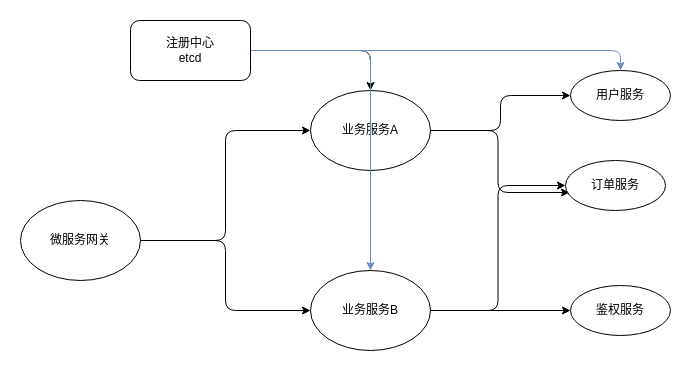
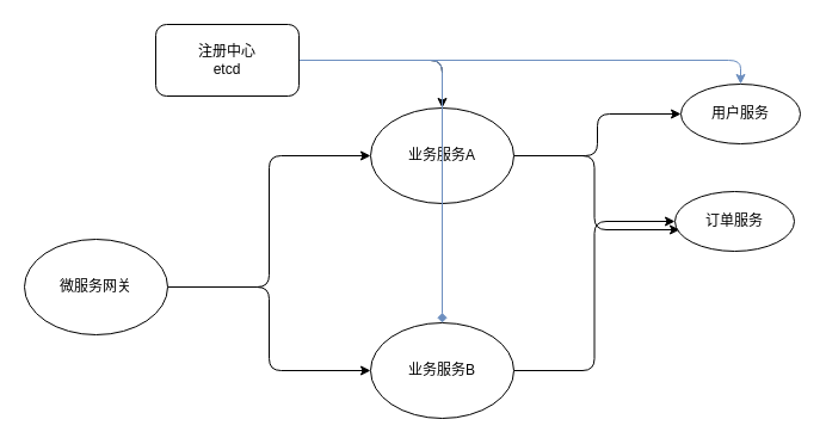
  <mxCell id="0" />
  <mxCell id="1" parent="0" />
  <mxCell id="2" style="edgeStyle=orthogonalEdgeStyle;curved=0;rounded=1;sketch=0;orthogonalLoop=1;jettySize=auto;html=1;exitX=1;exitY=0.5;exitDx=0;exitDy=0;entryX=0;entryY=0.5;entryDx=0;entryDy=0;" edge="1" parent="1" source="4" target="7"><mxGeometry relative="1" as="geometry" /></mxCell>
  <mxCell id="3" style="edgeStyle=orthogonalEdgeStyle;curved=0;rounded=1;sketch=0;orthogonalLoop=1;jettySize=auto;html=1;exitX=1;exitY=0.5;exitDx=0;exitDy=0;" edge="1" parent="1" source="4" target="10"><mxGeometry relative="1" as="geometry" /></mxCell>
  <mxCell id="4" value="微服务网关" style="ellipse;whiteSpace=wrap;html=1;" vertex="1" parent="1"><mxGeometry x="20" y="200" width="120" height="80" as="geometry" /></mxCell>
  <mxCell id="5" style="edgeStyle=orthogonalEdgeStyle;curved=0;rounded=1;sketch=0;orthogonalLoop=1;jettySize=auto;html=1;entryX=0;entryY=0.5;entryDx=0;entryDy=0;" edge="1" parent="1" source="7" target="11"><mxGeometry relative="1" as="geometry" /></mxCell>
  <mxCell id="6" style="edgeStyle=orthogonalEdgeStyle;curved=0;rounded=1;sketch=0;orthogonalLoop=1;jettySize=auto;html=1;exitX=1;exitY=0.5;exitDx=0;exitDy=0;entryX=0.04;entryY=0.64;entryDx=0;entryDy=0;entryPerimeter=0;" edge="1" parent="1" source="7" target="12"><mxGeometry relative="1" as="geometry" /></mxCell>
  <mxCell id="7" value="业务服务A" style="ellipse;whiteSpace=wrap;html=1;" vertex="1" parent="1"><mxGeometry x="310" y="90" width="120" height="80" as="geometry" /></mxCell>
- <mxCell id="8" style="edgeStyle=orthogonalEdgeStyle;curved=0;rounded=1;sketch=0;orthogonalLoop=1;jettySize=auto;html=1;exitX=1;exitY=0.5;exitDx=0;exitDy=0;" edge="1" parent="1" source="10" target="13"><mxGeometry relative="1" as="geometry"><mxPoint x="460" y="270" as="sourcePoint" /></mxGeometry></mxCell>
  <mxCell id="9" style="edgeStyle=orthogonalEdgeStyle;curved=0;rounded=1;sketch=0;orthogonalLoop=1;jettySize=auto;html=1;exitX=1;exitY=0.5;exitDx=0;exitDy=0;entryX=0;entryY=0.5;entryDx=0;entryDy=0;" edge="1" parent="1" source="10" target="12"><mxGeometry relative="1" as="geometry" /></mxCell>
  <mxCell id="10" value="业务服务B" style="ellipse;whiteSpace=wrap;html=1;" vertex="1" parent="1"><mxGeometry x="310" y="270" width="120" height="80" as="geometry" /></mxCell>
  <mxCell id="11" value="用户服务" style="ellipse;whiteSpace=wrap;html=1;" vertex="1" parent="1"><mxGeometry x="570" y="70" width="100" height="50" as="geometry" /></mxCell>
  <mxCell id="12" value="订单服务" style="ellipse;whiteSpace=wrap;html=1;" vertex="1" parent="1"><mxGeometry x="565" y="160" width="100" height="50" as="geometry" /></mxCell>
- <mxCell id="13" value="鉴权服务" style="ellipse;whiteSpace=wrap;html=1;" vertex="1" parent="1"><mxGeometry x="570" y="285" width="100" height="50" as="geometry" /></mxCell>
  <mxCell id="14" style="edgeStyle=orthogonalEdgeStyle;curved=0;rounded=1;sketch=0;orthogonalLoop=1;jettySize=auto;html=1;" edge="1" parent="1" source="17" target="7"><mxGeometry relative="1" as="geometry" /></mxCell>
  <mxCell id="15" style="edgeStyle=orthogonalEdgeStyle;curved=0;rounded=1;sketch=0;orthogonalLoop=1;jettySize=auto;html=1;exitX=1;exitY=0.5;exitDx=0;exitDy=0;entryX=0.5;entryY=0;entryDx=0;entryDy=0;strokeColor=#6c8ebf;fillColor=#dae8fc;" edge="1" parent="1" source="17" target="11"><mxGeometry relative="1" as="geometry" /></mxCell>
- <mxCell id="16" style="edgeStyle=orthogonalEdgeStyle;curved=0;rounded=1;sketch=0;orthogonalLoop=1;jettySize=auto;html=1;strokeColor=#6c8ebf;fillColor=#dae8fc;" edge="1" parent="1" source="17" target="10"><mxGeometry relative="1" as="geometry" /></mxCell>
+ <mxCell id="16" style="edgeStyle=orthogonalEdgeStyle;curved=0;rounded=1;sketch=0;orthogonalLoop=1;jettySize=auto;html=1;strokeColor=#6c8ebf;fillColor=#dae8fc;endArrow=diamond;" edge="1" parent="1" source="17" target="10"><mxGeometry relative="1" as="geometry" /></mxCell>
  <mxCell id="17" value="&lt;div&gt;注册中心&lt;/div&gt;&lt;div&gt;etcd&lt;br&gt;&lt;/div&gt;" style="rounded=1;whiteSpace=wrap;html=1;sketch=0;" vertex="1" parent="1"><mxGeometry x="130" y="20" width="120" height="60" as="geometry" /></mxCell>
